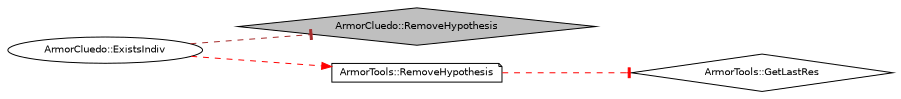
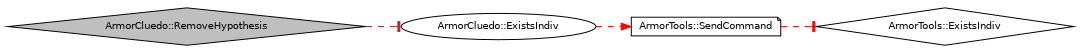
  digraph {
    rankdir=LR
    node [color=black fillcolor=white fontname=Helvetica fontsize=10 shape=diamond style=filled]
    edge [arrowhead=tee color=red fontname=Helvetica fontsize=10 labelfontname=Helvetica labelfontsize=10 style=dashed]
    n1 [fillcolor=grey75 fontcolor=black height=0.2 label="ArmorCluedo::RemoveHypothesis" width=0.4]
    n2 [height=0.2 label="ArmorCluedo::ExistsIndiv" shape=ellipse width=0.4]
-   n3 [height=0.2 label="ArmorTools::RemoveHypothesis" shape=note width=0.4]
-   n4 [height=0.2 label="ArmorTools::GetLastRes" width=0.4]
-   n2 -> n1 [color=brown]
+   n3 [height=0.2 label="ArmorTools::SendCommand" shape=note width=0.4]
+   n4 [height=0.2 label="ArmorTools::ExistsIndiv" width=0.4]
+   n1 -> n2 [color=brown]
    n2 -> n3 [arrowhead=normal]
    n3 -> n4
  }
